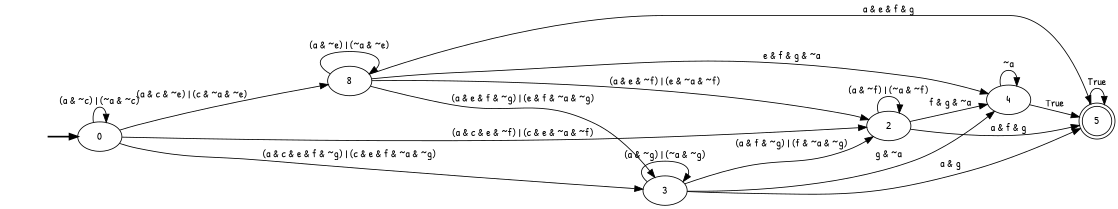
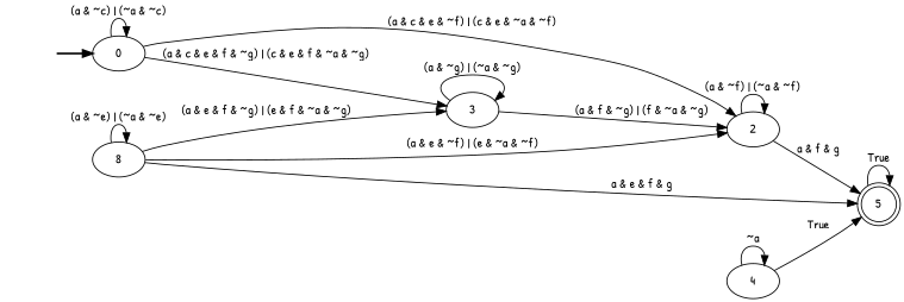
  digraph {
    fontname="Patrick Hand"
    rankdir=LR
    node [fontname="Patrick Hand"]
    edge [fontname="Patrick Hand"]
    fake [style=invisible]
    0 [root=true]
    n3 [label=8]
    2
    3
    4
    5 [shape=doublecircle]
    fake -> 0 [style=bold]
    0 -> 0 [label="(a & ~c) | (~a & ~c)"]
-   0 -> n3 [label="(a & c & ~e) | (c & ~a & ~e)"]
    0 -> 2 [label="(a & c & e & ~f) | (c & e & ~a & ~f)"]
    0 -> 3 [label="(a & c & e & f & ~g) | (c & e & f & ~a & ~g)"]
    n3 -> n3 [label="(a & ~e) | (~a & ~e)"]
    n3 -> 2 [label="(a & e & ~f) | (e & ~a & ~f)"]
    n3 -> 3 [label="(a & e & f & ~g) | (e & f & ~a & ~g)"]
-   n3 -> 4 [label="e & f & g & ~a"]
    n3 -> 5 [label="a & e & f & g"]
    2 -> 2 [label="(a & ~f) | (~a & ~f)"]
-   2 -> 4 [label="f & g & ~a"]
    2 -> 5 [label="a & f & g"]
    3 -> 2 [label="(a & f & ~g) | (f & ~a & ~g)"]
    3 -> 3 [label="(a & ~g) | (~a & ~g)"]
-   3 -> 4 [label="g & ~a"]
-   3 -> 5 [label="a & g"]
    4 -> 4 [label="~a"]
    4 -> 5 [label=True]
    5 -> 5 [label=True]
  }
